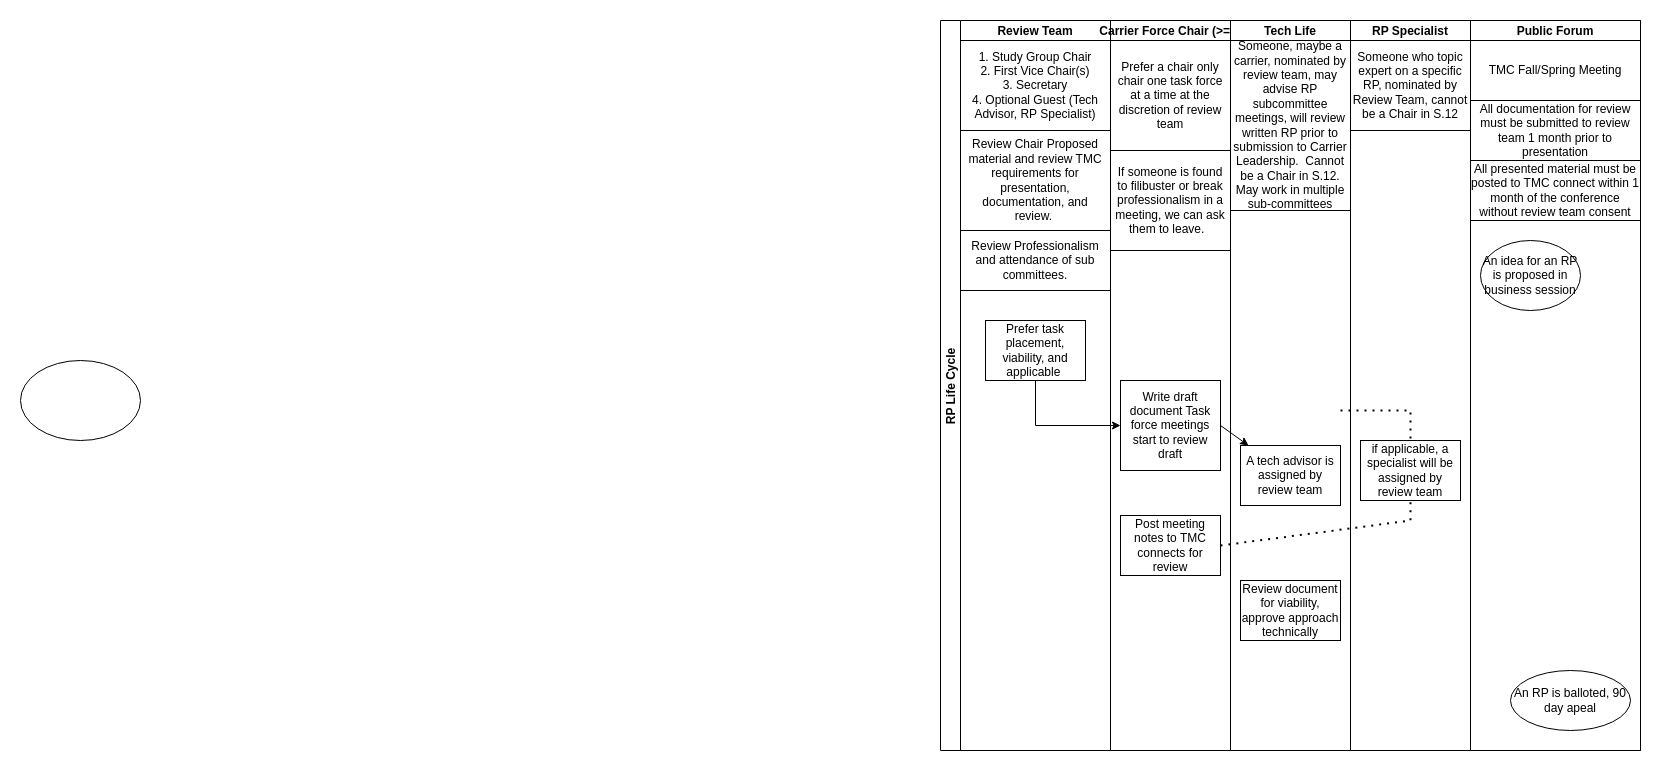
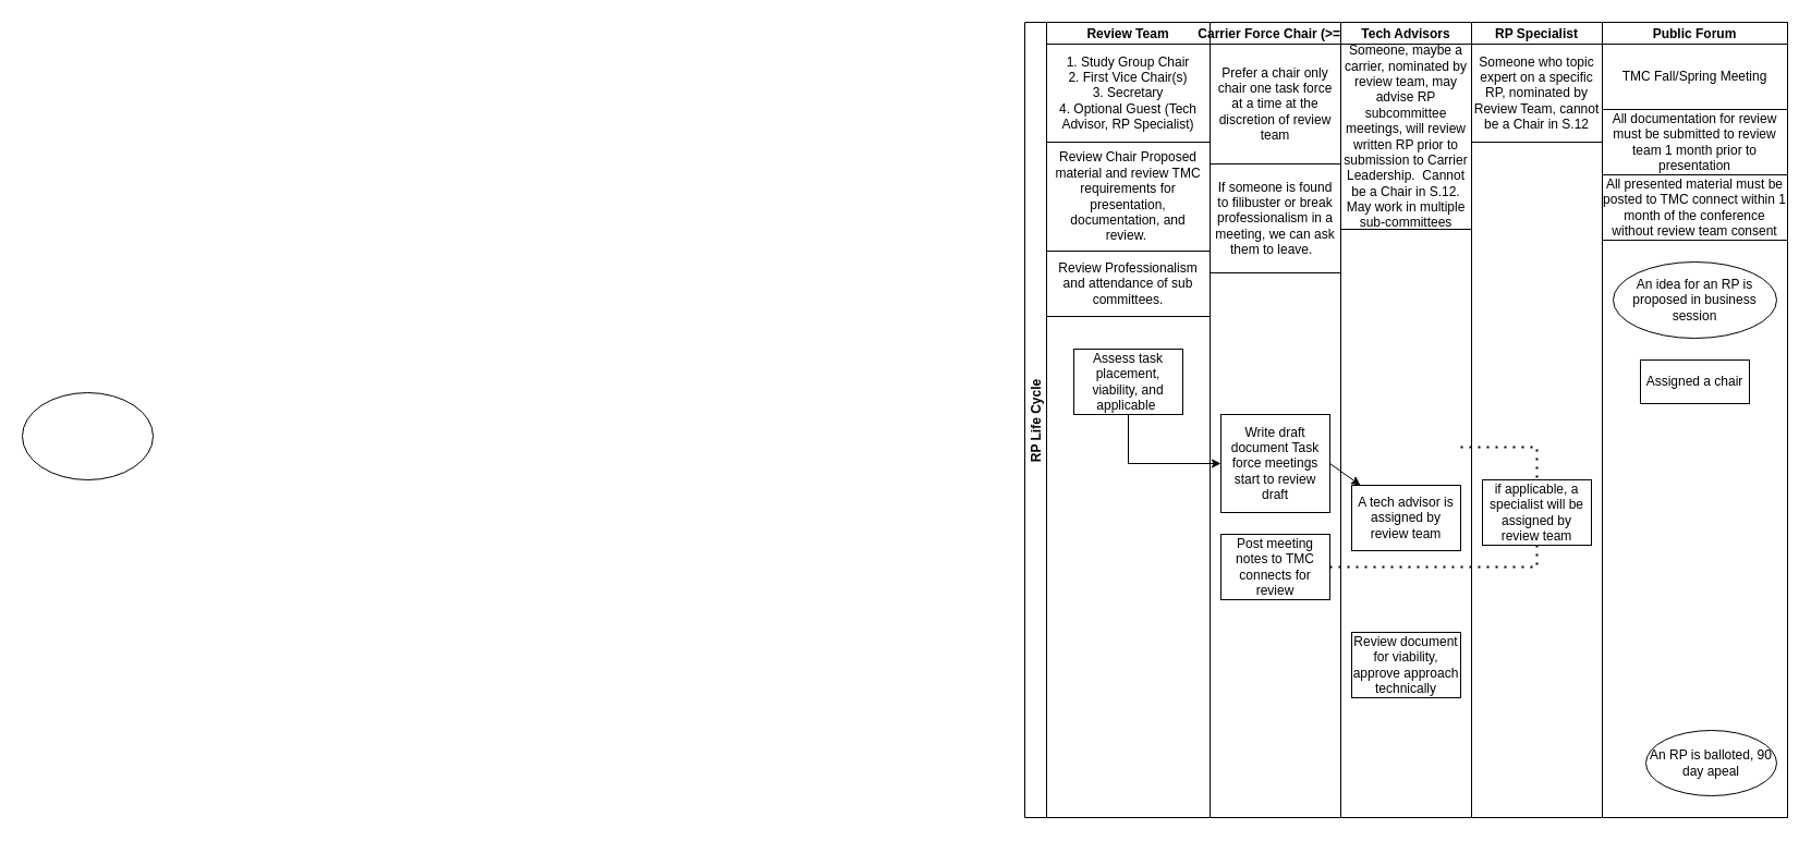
  <mxCell id="0" />
  <mxCell id="1" parent="0" />
  <mxCell id="2" value="RP Life Cycle" style="swimlane;childLayout=stackLayout;resizeParent=1;resizeParentMax=0;startSize=20;horizontal=0;horizontalStack=1;" vertex="1" parent="1"><mxGeometry x="940" y="20" width="700" height="730" as="geometry" /></mxCell>
  <mxCell id="3" value="Review Team" style="swimlane;startSize=20;" vertex="1" parent="2"><mxGeometry x="20" width="150" height="730" as="geometry" /></mxCell>
  <mxCell id="4" value="Review Chair Proposed material and review TMC requirements for presentation, documentation, and review.&amp;nbsp;" style="rounded=0;whiteSpace=wrap;html=1;" vertex="1" parent="3"><mxGeometry y="110" width="150" height="100" as="geometry" /></mxCell>
  <mxCell id="5" value="Review Professionalism and attendance of sub committees." style="rounded=0;whiteSpace=wrap;html=1;" vertex="1" parent="3"><mxGeometry y="210" width="150" height="60" as="geometry" /></mxCell>
  <mxCell id="6" value="1. Study Group Chair&lt;br&gt;2. First Vice Chair(s)&lt;br&gt;3. Secretary&lt;br&gt;4. Optional Guest (Tech Advisor, RP Specialist)" style="rounded=0;whiteSpace=wrap;html=1;" vertex="1" parent="3"><mxGeometry y="20" width="150" height="90" as="geometry" /></mxCell>
- <mxCell id="7" value="Prefer task placement, viability, and applicable&amp;nbsp;" style="rounded=0;whiteSpace=wrap;html=1;" vertex="1" parent="3"><mxGeometry x="25" y="300" width="100" height="60" as="geometry" /></mxCell>
+ <mxCell id="7" value="Assess task placement, viability, and applicable&amp;nbsp;" style="rounded=0;whiteSpace=wrap;html=1;" vertex="1" parent="3"><mxGeometry x="25" y="300" width="100" height="60" as="geometry" /></mxCell>
  <mxCell id="8" value="Carrier Force Chair (&gt;=2)" style="swimlane;startSize=20;" vertex="1" parent="2"><mxGeometry x="170" width="120" height="730" as="geometry" /></mxCell>
  <mxCell id="9" value="Prefer a chair only chair one task force at a time at the discretion of review team" style="rounded=0;whiteSpace=wrap;html=1;" vertex="1" parent="8"><mxGeometry y="20" width="120" height="110" as="geometry" /></mxCell>
  <mxCell id="10" value="If someone is found to filibuster or break professionalism in a meeting, we can ask them to leave.&amp;nbsp;&amp;nbsp;" style="rounded=0;whiteSpace=wrap;html=1;" vertex="1" parent="8"><mxGeometry y="130" width="120" height="100" as="geometry" /></mxCell>
  <mxCell id="11" value="Write draft document Task force meetings start to review draft" style="rounded=0;whiteSpace=wrap;html=1;" vertex="1" parent="8"><mxGeometry x="10" y="360" width="100" height="90" as="geometry" /></mxCell>
- <mxCell id="12" value="Post meeting notes to TMC connects for review" style="rounded=0;whiteSpace=wrap;html=1;" vertex="1" parent="8"><mxGeometry x="10" y="495" width="100" height="60" as="geometry" /></mxCell>
- <mxCell id="13" value="Tech Life" style="swimlane;startSize=20;" vertex="1" parent="2"><mxGeometry x="290" width="120" height="730" as="geometry" /></mxCell>
+ <mxCell id="12" value="Post meeting notes to TMC connects for review" style="rounded=0;whiteSpace=wrap;html=1;" vertex="1" parent="8"><mxGeometry x="10" y="470" width="100" height="60" as="geometry" /></mxCell>
+ <mxCell id="13" value="Tech Advisors" style="swimlane;startSize=20;" vertex="1" parent="2"><mxGeometry x="290" width="120" height="730" as="geometry" /></mxCell>
  <mxCell id="14" value="Someone, maybe a carrier, nominated by review team, may advise RP subcommittee meetings, will review written RP prior to submission to Carrier Leadership.&amp;nbsp; Cannot be a Chair in S.12. May work in multiple sub-committees" style="rounded=0;whiteSpace=wrap;html=1;" vertex="1" parent="13"><mxGeometry y="20" width="120" height="170" as="geometry" /></mxCell>
  <mxCell id="15" value="A tech advisor is assigned by review team" style="rounded=0;whiteSpace=wrap;html=1;" vertex="1" parent="13"><mxGeometry x="10" y="425" width="100" height="60" as="geometry" /></mxCell>
  <mxCell id="16" value="Review document for viability, approve approach technically" style="rounded=0;whiteSpace=wrap;html=1;" vertex="1" parent="13"><mxGeometry x="10" y="560" width="100" height="60" as="geometry" /></mxCell>
  <mxCell id="17" value="RP Specialist" style="swimlane;startSize=20;" vertex="1" parent="2"><mxGeometry x="410" width="120" height="730" as="geometry" /></mxCell>
  <mxCell id="18" value="Someone who topic expert on a specific RP, nominated by Review Team, cannot be a Chair in S.12" style="rounded=0;whiteSpace=wrap;html=1;" vertex="1" parent="17"><mxGeometry y="20" width="120" height="90" as="geometry" /></mxCell>
  <mxCell id="19" value="if applicable, a specialist will be assigned by review team" style="rounded=0;whiteSpace=wrap;html=1;" vertex="1" parent="17"><mxGeometry x="10" y="420" width="100" height="60" as="geometry" /></mxCell>
  <mxCell id="20" value="" style="endArrow=none;dashed=1;html=1;dashPattern=1 3;strokeWidth=2;rounded=0;entryX=0.5;entryY=0;entryDx=0;entryDy=0;" edge="1" parent="17" target="19"><mxGeometry width="50" height="50" relative="1" as="geometry"><mxPoint x="-10" y="390" as="sourcePoint" /><mxPoint x="40" y="340" as="targetPoint" /><Array as="points"><mxPoint x="60" y="390" /></Array></mxGeometry></mxCell>
  <mxCell id="21" value="Public Forum" style="swimlane;startSize=20;" vertex="1" parent="2"><mxGeometry x="530" width="170" height="730" as="geometry" /></mxCell>
- <mxCell id="22" value="An idea for an RP is proposed in business session" style="ellipse;whiteSpace=wrap;html=1;" vertex="1" parent="21"><mxGeometry x="10" y="220" width="100" height="70" as="geometry" /></mxCell>
+ <mxCell id="22" value="An idea for an RP is proposed in business session" style="ellipse;whiteSpace=wrap;html=1;" vertex="1" parent="21"><mxGeometry x="10" y="220" width="150" height="70" as="geometry" /></mxCell>
  <mxCell id="23" value="An RP is balloted, 90 day apeal" style="ellipse;whiteSpace=wrap;html=1;" vertex="1" parent="21"><mxGeometry x="40" y="650" width="120" height="60" as="geometry" /></mxCell>
  <mxCell id="24" value="TMC Fall/Spring Meeting" style="rounded=0;whiteSpace=wrap;html=1;" vertex="1" parent="21"><mxGeometry y="20" width="170" height="60" as="geometry" /></mxCell>
  <mxCell id="25" value="All documentation for review must be submitted to review team 1 month prior to presentation" style="rounded=0;whiteSpace=wrap;html=1;" vertex="1" parent="21"><mxGeometry y="80" width="170" height="60" as="geometry" /></mxCell>
  <mxCell id="26" value="All presented material must be posted to TMC connect within 1 month of the conference without review team consent" style="rounded=0;whiteSpace=wrap;html=1;" vertex="1" parent="21"><mxGeometry y="140" width="170" height="60" as="geometry" /></mxCell>
+ <mxCell id="27" value="Assigned a chair" style="rounded=0;whiteSpace=wrap;html=1;" vertex="1" parent="21"><mxGeometry x="35" y="310" width="100" height="40" as="geometry" /></mxCell>
  <mxCell id="28" value="" style="endArrow=classic;html=1;rounded=0;exitX=0.5;exitY=1;exitDx=0;exitDy=0;entryX=0;entryY=0.5;entryDx=0;entryDy=0;" edge="1" parent="2" source="7" target="11"><mxGeometry width="50" height="50" relative="1" as="geometry"><mxPoint x="260" y="310" as="sourcePoint" /><mxPoint x="310" y="260" as="targetPoint" /><Array as="points"><mxPoint x="95" y="405" /></Array></mxGeometry></mxCell>
  <mxCell id="29" value="" style="endArrow=classic;html=1;rounded=0;exitX=1;exitY=0.5;exitDx=0;exitDy=0;" edge="1" parent="2" source="11" target="15"><mxGeometry width="50" height="50" relative="1" as="geometry"><mxPoint x="260" y="330" as="sourcePoint" /><mxPoint x="310" y="280" as="targetPoint" /></mxGeometry></mxCell>
  <mxCell id="30" value="" style="endArrow=none;dashed=1;html=1;dashPattern=1 3;strokeWidth=2;rounded=0;entryX=0.5;entryY=1;entryDx=0;entryDy=0;exitX=1;exitY=0.5;exitDx=0;exitDy=0;" edge="1" parent="2" source="12" target="19"><mxGeometry width="50" height="50" relative="1" as="geometry"><mxPoint x="470" y="520" as="sourcePoint" /><mxPoint x="500" y="480" as="targetPoint" /><Array as="points"><mxPoint x="470" y="500" /></Array></mxGeometry></mxCell>
  <mxCell id="31" value="" style="ellipse;whiteSpace=wrap;html=1;" vertex="1" parent="1"><mxGeometry x="20" y="360" width="120" height="80" as="geometry" /></mxCell>
